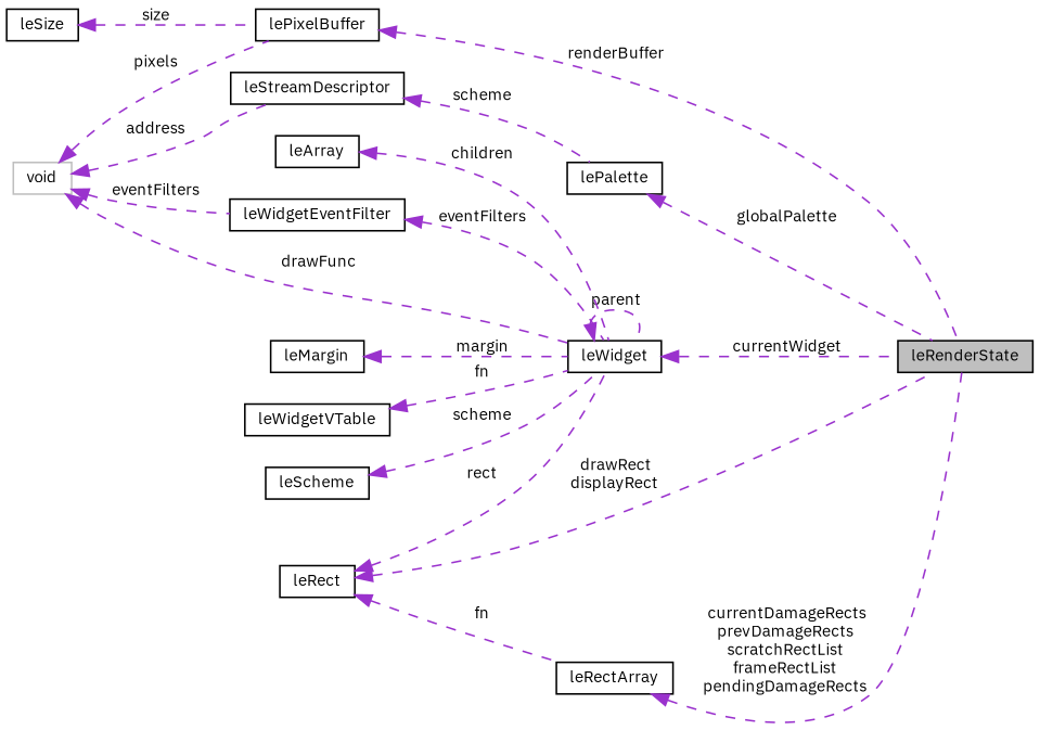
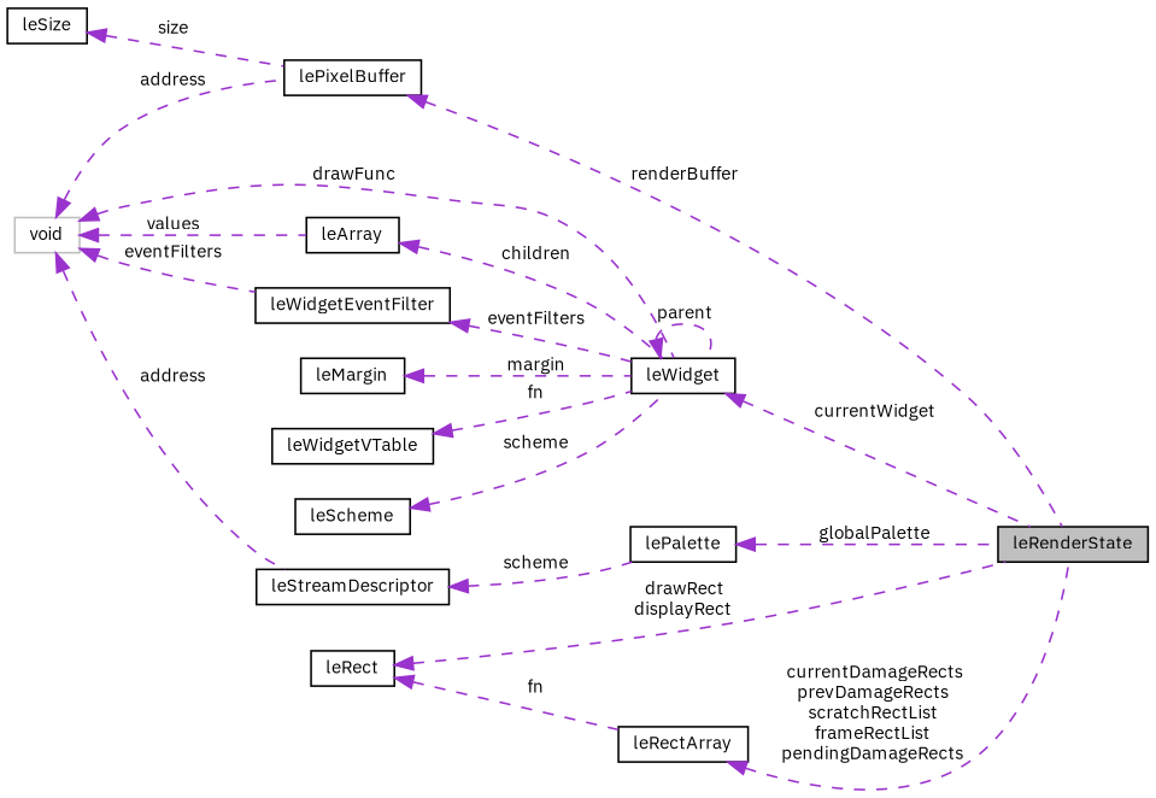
  digraph {
    fontname="IBM Plex Sans"
    rankdir=LR
    node [color=black fillcolor=white fontname="IBM Plex Sans" fontsize=10 shape=record style=filled]
    edge [color=darkorchid3 dir=back fontname="IBM Plex Sans" fontsize=10 labelfontname=Helvetica labelfontsize=10 style=dashed]
    n1 [fillcolor=grey75 fontcolor=black height=0.2 label=leRenderState width=0.4]
    n2 [height=0.2 label=lePixelBuffer width=0.4]
    n3 [color=grey75 height=0.2 label=void width=0.4]
    n4 [height=0.2 label=leWidget width=0.4]
    n5 [height=0.2 label=leArray width=0.4]
    n6 [height=0.2 label=leWidgetEventFilter width=0.4]
    n7 [height=0.2 label=leStreamDescriptor width=0.4]
    n8 [height=0.2 label=lePalette width=0.4]
    n9 [height=0.2 label=leSize width=0.4]
    n10 [height=0.2 label=leMargin width=0.4]
    n11 [height=0.2 label=leWidgetVTable width=0.4]
    n12 [height=0.2 label=leRect width=0.4]
    n13 [height=0.2 label=leRectArray width=0.4]
    n14 [height=0.2 label=leScheme width=0.4]
    n2 -> n1 [label=" renderBuffer"]
-   n3 -> n2 [label=" pixels"]
+   n3 -> n2 [label=" address"]
    n3 -> n4 [label=" drawFunc"]
+   n3 -> n5 [label=" values"]
    n3 -> n6 [label=" eventFilters"]
    n3 -> n7 [label=" address"]
    n4 -> n1 [label=" currentWidget"]
    n4 -> n4 [label=" parent"]
    n5 -> n4 [label=" children"]
    n6 -> n4 [label=" eventFilters"]
    n7 -> n8 [label=" scheme"]
    n8 -> n1 [label=" globalPalette"]
    n9 -> n2 [label=" size"]
    n10 -> n4 [label=" margin"]
    n11 -> n4 [label=" fn"]
    n12 -> n1 [label=" drawRect\ndisplayRect"]
-   n12 -> n4 [label=" rect"]
    n12 -> n13 [label=" fn"]
    n13 -> n1 [label=" currentDamageRects\nprevDamageRects\nscratchRectList\nframeRectList\npendingDamageRects"]
    n14 -> n4 [label=" scheme"]
  }
